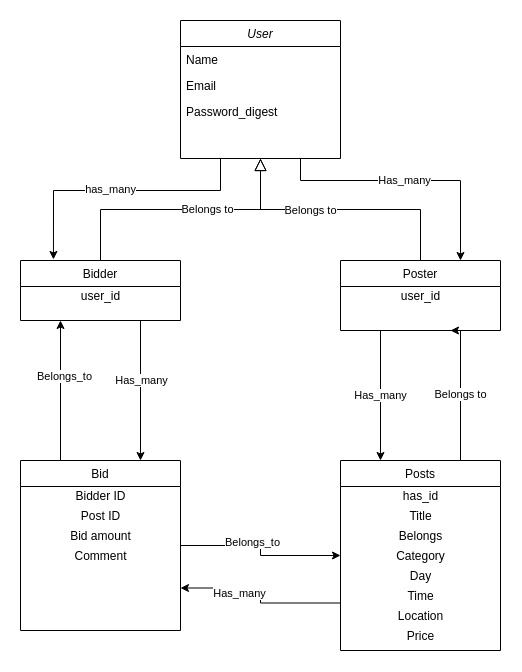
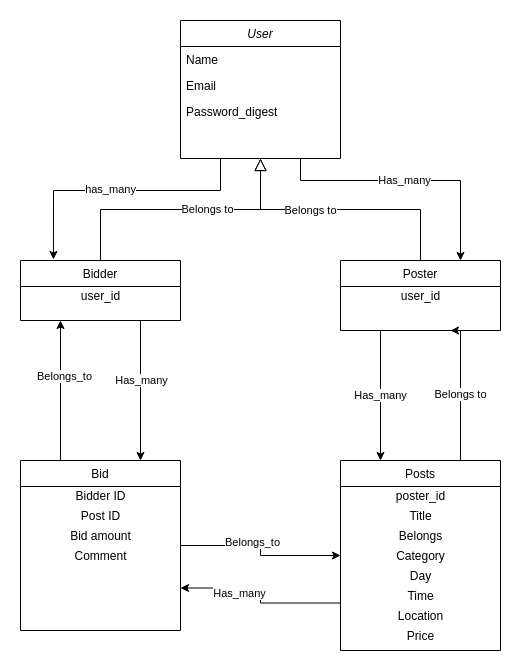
  <mxCell id="0" />
  <mxCell id="1" parent="0" />
  <mxCell id="2" style="edgeStyle=orthogonalEdgeStyle;rounded=0;orthogonalLoop=1;jettySize=auto;html=1;exitX=0.25;exitY=1;exitDx=0;exitDy=0;entryX=0.206;entryY=-0.017;entryDx=0;entryDy=0;entryPerimeter=0;" edge="1" parent="1" source="6" target="12"><mxGeometry relative="1" as="geometry"><Array as="points"><mxPoint x="220" y="190" /><mxPoint x="53" y="190" /></Array></mxGeometry></mxCell>
  <mxCell id="3" value="has_many" style="edgeLabel;html=1;align=center;verticalAlign=middle;resizable=0;points=[];" vertex="1" connectable="0" parent="2"><mxGeometry x="0.067" y="-2" relative="1" as="geometry"><mxPoint as="offset" /></mxGeometry></mxCell>
  <mxCell id="4" style="edgeStyle=orthogonalEdgeStyle;rounded=0;orthogonalLoop=1;jettySize=auto;html=1;exitX=0.75;exitY=1;exitDx=0;exitDy=0;entryX=0.75;entryY=0;entryDx=0;entryDy=0;" edge="1" parent="1" source="6" target="17"><mxGeometry relative="1" as="geometry"><Array as="points"><mxPoint x="300" y="180" /><mxPoint x="460" y="180" /></Array></mxGeometry></mxCell>
  <mxCell id="5" value="Has_many" style="edgeLabel;html=1;align=center;verticalAlign=middle;resizable=0;points=[];" vertex="1" connectable="0" parent="4"><mxGeometry x="-0.046" y="1" relative="1" as="geometry"><mxPoint as="offset" /></mxGeometry></mxCell>
  <mxCell id="6" value="User" style="swimlane;fontStyle=2;align=center;verticalAlign=top;childLayout=stackLayout;horizontal=1;startSize=26;horizontalStack=0;resizeParent=1;resizeLast=0;collapsible=1;marginBottom=0;rounded=0;shadow=0;strokeWidth=1;" parent="1" vertex="1"><mxGeometry x="180" y="20" width="160" height="138" as="geometry"><mxRectangle x="230" y="140" width="160" height="26" as="alternateBounds" /></mxGeometry></mxCell>
  <mxCell id="7" value="Name" style="text;align=left;verticalAlign=top;spacingLeft=4;spacingRight=4;overflow=hidden;rotatable=0;points=[[0,0.5],[1,0.5]];portConstraint=eastwest;" parent="6" vertex="1"><mxGeometry y="26" width="160" height="26" as="geometry" /></mxCell>
  <mxCell id="8" value="Email" style="text;align=left;verticalAlign=top;spacingLeft=4;spacingRight=4;overflow=hidden;rotatable=0;points=[[0,0.5],[1,0.5]];portConstraint=eastwest;rounded=0;shadow=0;html=0;" parent="6" vertex="1"><mxGeometry y="52" width="160" height="26" as="geometry" /></mxCell>
  <mxCell id="9" value="Password_digest" style="text;align=left;verticalAlign=top;spacingLeft=4;spacingRight=4;overflow=hidden;rotatable=0;points=[[0,0.5],[1,0.5]];portConstraint=eastwest;rounded=0;shadow=0;html=0;" parent="6" vertex="1"><mxGeometry y="78" width="160" height="26" as="geometry" /></mxCell>
  <mxCell id="10" style="edgeStyle=orthogonalEdgeStyle;rounded=0;orthogonalLoop=1;jettySize=auto;html=1;exitX=0.75;exitY=1;exitDx=0;exitDy=0;entryX=0.75;entryY=0;entryDx=0;entryDy=0;" edge="1" parent="1" source="12" target="38"><mxGeometry relative="1" as="geometry"><mxPoint x="140" y="460" as="targetPoint" /></mxGeometry></mxCell>
  <mxCell id="11" value="Has_many" style="edgeLabel;html=1;align=center;verticalAlign=middle;resizable=0;points=[];" vertex="1" connectable="0" parent="10"><mxGeometry x="-0.157" relative="1" as="geometry"><mxPoint as="offset" /></mxGeometry></mxCell>
  <mxCell id="12" value="Bidder" style="swimlane;fontStyle=0;align=center;verticalAlign=top;childLayout=stackLayout;horizontal=1;startSize=26;horizontalStack=0;resizeParent=1;resizeLast=0;collapsible=1;marginBottom=0;rounded=0;shadow=0;strokeWidth=1;" parent="1" vertex="1"><mxGeometry x="20" y="260" width="160" height="60" as="geometry"><mxRectangle x="130" y="380" width="160" height="26" as="alternateBounds" /></mxGeometry></mxCell>
  <mxCell id="13" value="user_id" style="text;html=1;align=center;verticalAlign=middle;resizable=0;points=[];autosize=1;strokeColor=none;fillColor=none;" vertex="1" parent="12"><mxGeometry y="26" width="160" height="20" as="geometry" /></mxCell>
  <mxCell id="14" value="" style="endArrow=block;endSize=10;endFill=0;shadow=0;strokeWidth=1;rounded=0;edgeStyle=elbowEdgeStyle;elbow=vertical;" parent="1" source="12" target="6" edge="1"><mxGeometry width="160" relative="1" as="geometry"><mxPoint x="160" y="103" as="sourcePoint" /><mxPoint x="160" y="103" as="targetPoint" /></mxGeometry></mxCell>
  <mxCell id="15" value="Belongs to" style="edgeLabel;html=1;align=center;verticalAlign=middle;resizable=0;points=[];" vertex="1" connectable="0" parent="14"><mxGeometry x="0.198" y="1" relative="1" as="geometry"><mxPoint as="offset" /></mxGeometry></mxCell>
  <mxCell id="16" value="Has_many" style="edgeStyle=orthogonalEdgeStyle;rounded=0;orthogonalLoop=1;jettySize=auto;html=1;exitX=0.25;exitY=1;exitDx=0;exitDy=0;entryX=0.25;entryY=0;entryDx=0;entryDy=0;" edge="1" parent="1" source="17"><mxGeometry relative="1" as="geometry"><mxPoint x="380" y="460" as="targetPoint" /><Array as="points"><mxPoint x="380" y="400" /><mxPoint x="380" y="400" /></Array></mxGeometry></mxCell>
  <mxCell id="17" value="Poster" style="swimlane;fontStyle=0;align=center;verticalAlign=top;childLayout=stackLayout;horizontal=1;startSize=26;horizontalStack=0;resizeParent=1;resizeLast=0;collapsible=1;marginBottom=0;rounded=0;shadow=0;strokeWidth=1;" parent="1" vertex="1"><mxGeometry x="340" y="260" width="160" height="70" as="geometry"><mxRectangle x="340" y="380" width="170" height="26" as="alternateBounds" /></mxGeometry></mxCell>
  <mxCell id="18" value="user_id" style="text;html=1;align=center;verticalAlign=middle;resizable=0;points=[];autosize=1;strokeColor=none;fillColor=none;" vertex="1" parent="17"><mxGeometry y="26" width="160" height="20" as="geometry" /></mxCell>
  <mxCell id="19" value="" style="endArrow=block;endSize=10;endFill=0;shadow=0;strokeWidth=1;rounded=0;edgeStyle=elbowEdgeStyle;elbow=horizontal;" parent="1" source="17" target="6" edge="1"><mxGeometry width="160" relative="1" as="geometry"><mxPoint x="170" y="273" as="sourcePoint" /><mxPoint x="270" y="171" as="targetPoint" /></mxGeometry></mxCell>
  <mxCell id="20" value="Belongs to" style="edgeLabel;html=1;align=center;verticalAlign=middle;resizable=0;points=[];" vertex="1" connectable="0" parent="19"><mxGeometry x="0.235" relative="1" as="geometry"><mxPoint as="offset" /></mxGeometry></mxCell>
  <mxCell id="21" style="edgeStyle=orthogonalEdgeStyle;rounded=0;orthogonalLoop=1;jettySize=auto;html=1;exitX=0.25;exitY=0;exitDx=0;exitDy=0;entryX=0.25;entryY=1;entryDx=0;entryDy=0;exitPerimeter=0;" edge="1" parent="1" source="38" target="12"><mxGeometry relative="1" as="geometry"><mxPoint x="60" y="460" as="sourcePoint" /></mxGeometry></mxCell>
  <mxCell id="22" value="Belongs_to" style="edgeLabel;html=1;align=center;verticalAlign=middle;resizable=0;points=[];" vertex="1" connectable="0" parent="21"><mxGeometry x="0.214" y="-3" relative="1" as="geometry"><mxPoint as="offset" /></mxGeometry></mxCell>
  <mxCell id="23" style="edgeStyle=orthogonalEdgeStyle;rounded=0;orthogonalLoop=1;jettySize=auto;html=1;exitX=0.75;exitY=0;exitDx=0;exitDy=0;" edge="1" parent="1" source="27"><mxGeometry relative="1" as="geometry"><mxPoint x="450" y="460" as="sourcePoint" /><mxPoint x="450" y="330" as="targetPoint" /><Array as="points"><mxPoint x="460" y="330" /></Array></mxGeometry></mxCell>
  <mxCell id="24" value="Belongs to " style="edgeLabel;html=1;align=center;verticalAlign=middle;resizable=0;points=[];" vertex="1" connectable="0" parent="23"><mxGeometry x="-0.046" y="1" relative="1" as="geometry"><mxPoint as="offset" /></mxGeometry></mxCell>
  <mxCell id="25" style="edgeStyle=orthogonalEdgeStyle;rounded=0;orthogonalLoop=1;jettySize=auto;html=1;exitX=0;exitY=0.75;exitDx=0;exitDy=0;entryX=1;entryY=0.75;entryDx=0;entryDy=0;" edge="1" parent="1" source="27" target="38"><mxGeometry relative="1" as="geometry" /></mxCell>
  <mxCell id="26" value="Has_many" style="edgeLabel;html=1;align=center;verticalAlign=middle;resizable=0;points=[];" vertex="1" connectable="0" parent="25"><mxGeometry x="0.338" y="5" relative="1" as="geometry"><mxPoint as="offset" /></mxGeometry></mxCell>
  <mxCell id="27" value="Posts" style="swimlane;fontStyle=0;align=center;verticalAlign=top;childLayout=stackLayout;horizontal=1;startSize=26;horizontalStack=0;resizeParent=1;resizeLast=0;collapsible=1;marginBottom=0;rounded=0;shadow=0;strokeWidth=1;" vertex="1" parent="1"><mxGeometry x="340" y="460" width="160" height="190" as="geometry"><mxRectangle x="340" y="380" width="170" height="26" as="alternateBounds" /></mxGeometry></mxCell>
- <mxCell id="28" value="has_id" style="text;html=1;align=center;verticalAlign=middle;resizable=0;points=[];autosize=1;strokeColor=none;fillColor=none;" vertex="1" parent="27"><mxGeometry y="26" width="160" height="20" as="geometry" /></mxCell>
+ <mxCell id="28" value="poster_id" style="text;html=1;align=center;verticalAlign=middle;resizable=0;points=[];autosize=1;strokeColor=none;fillColor=none;" vertex="1" parent="27"><mxGeometry y="26" width="160" height="20" as="geometry" /></mxCell>
  <mxCell id="29" value="Title" style="text;html=1;align=center;verticalAlign=middle;resizable=0;points=[];autosize=1;strokeColor=none;fillColor=none;" vertex="1" parent="27"><mxGeometry y="46" width="160" height="20" as="geometry" /></mxCell>
  <mxCell id="30" value="Belongs" style="text;html=1;align=center;verticalAlign=middle;resizable=0;points=[];autosize=1;strokeColor=none;fillColor=none;" vertex="1" parent="27"><mxGeometry y="66" width="160" height="20" as="geometry" /></mxCell>
  <mxCell id="31" value="Category" style="text;html=1;align=center;verticalAlign=middle;resizable=0;points=[];autosize=1;strokeColor=none;fillColor=none;" vertex="1" parent="27"><mxGeometry y="86" width="160" height="20" as="geometry" /></mxCell>
  <mxCell id="32" value="Day" style="text;html=1;align=center;verticalAlign=middle;resizable=0;points=[];autosize=1;strokeColor=none;fillColor=none;" vertex="1" parent="27"><mxGeometry y="106" width="160" height="20" as="geometry" /></mxCell>
  <mxCell id="33" value="Time" style="text;html=1;align=center;verticalAlign=middle;resizable=0;points=[];autosize=1;strokeColor=none;fillColor=none;" vertex="1" parent="27"><mxGeometry y="126" width="160" height="20" as="geometry" /></mxCell>
  <mxCell id="34" value="Location" style="text;html=1;align=center;verticalAlign=middle;resizable=0;points=[];autosize=1;strokeColor=none;fillColor=none;" vertex="1" parent="27"><mxGeometry y="146" width="160" height="20" as="geometry" /></mxCell>
  <mxCell id="35" value="Price" style="text;html=1;align=center;verticalAlign=middle;resizable=0;points=[];autosize=1;strokeColor=none;fillColor=none;" vertex="1" parent="27"><mxGeometry y="166" width="160" height="20" as="geometry" /></mxCell>
  <mxCell id="36" style="edgeStyle=orthogonalEdgeStyle;rounded=0;orthogonalLoop=1;jettySize=auto;html=1;exitX=1;exitY=0.5;exitDx=0;exitDy=0;entryX=0;entryY=0.5;entryDx=0;entryDy=0;" edge="1" parent="1" source="38" target="27"><mxGeometry relative="1" as="geometry" /></mxCell>
  <mxCell id="37" value="Belongs_to" style="edgeLabel;html=1;align=center;verticalAlign=middle;resizable=0;points=[];" vertex="1" connectable="0" parent="36"><mxGeometry x="-0.163" y="4" relative="1" as="geometry"><mxPoint as="offset" /></mxGeometry></mxCell>
  <mxCell id="38" value="Bid" style="swimlane;fontStyle=0;align=center;verticalAlign=top;childLayout=stackLayout;horizontal=1;startSize=26;horizontalStack=0;resizeParent=1;resizeLast=0;collapsible=1;marginBottom=0;rounded=0;shadow=0;strokeWidth=1;" vertex="1" parent="1"><mxGeometry x="20" y="460" width="160" height="170" as="geometry"><mxRectangle x="340" y="380" width="170" height="26" as="alternateBounds" /></mxGeometry></mxCell>
  <mxCell id="39" value="&lt;div&gt;Bidder ID&lt;/div&gt;" style="text;html=1;align=center;verticalAlign=middle;resizable=0;points=[];autosize=1;strokeColor=none;fillColor=none;" vertex="1" parent="38"><mxGeometry y="26" width="160" height="20" as="geometry" /></mxCell>
  <mxCell id="40" value="Post ID" style="text;html=1;align=center;verticalAlign=middle;resizable=0;points=[];autosize=1;strokeColor=none;fillColor=none;" vertex="1" parent="38"><mxGeometry y="46" width="160" height="20" as="geometry" /></mxCell>
  <mxCell id="41" value="Bid amount" style="text;html=1;align=center;verticalAlign=middle;resizable=0;points=[];autosize=1;strokeColor=none;fillColor=none;" vertex="1" parent="38"><mxGeometry y="66" width="160" height="20" as="geometry" /></mxCell>
  <mxCell id="42" value="Comment" style="text;html=1;align=center;verticalAlign=middle;resizable=0;points=[];autosize=1;strokeColor=none;fillColor=none;" vertex="1" parent="38"><mxGeometry y="86" width="160" height="20" as="geometry" /></mxCell>
